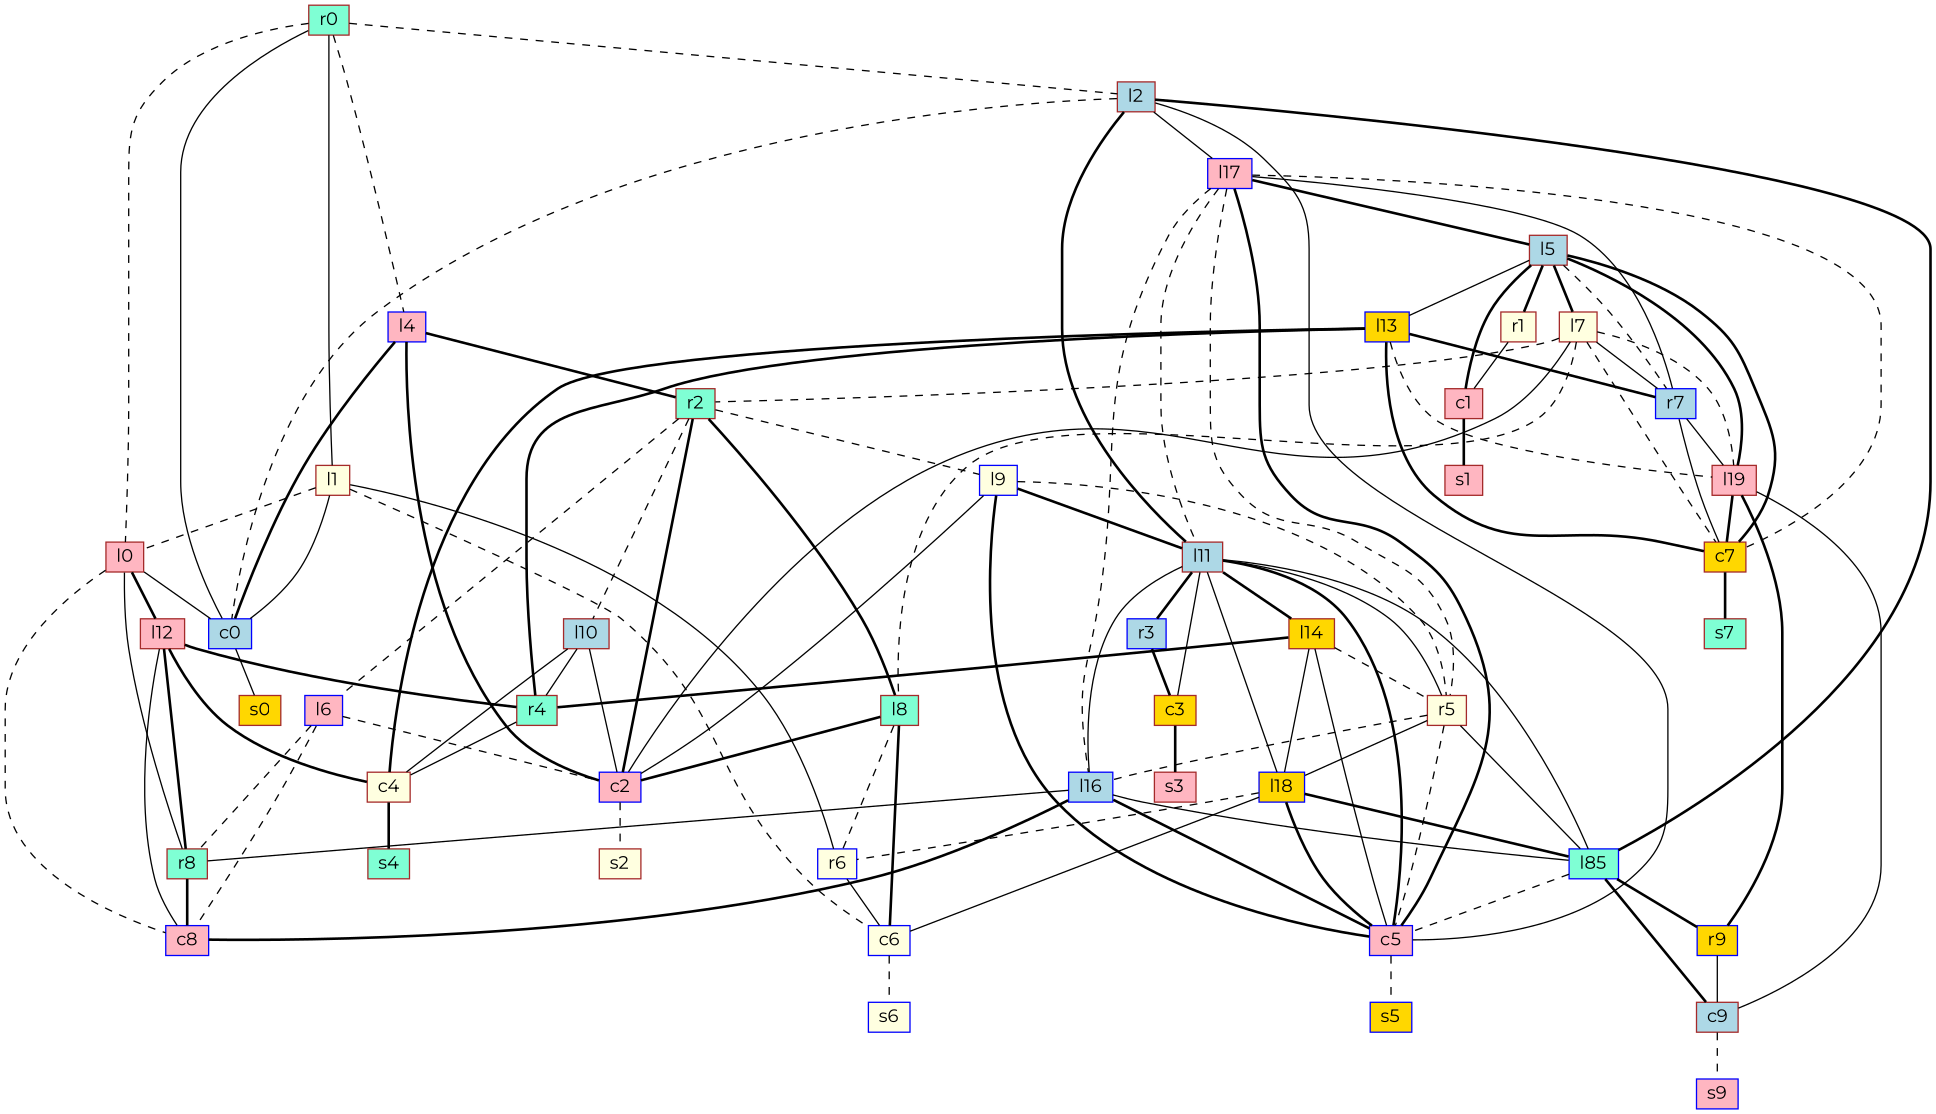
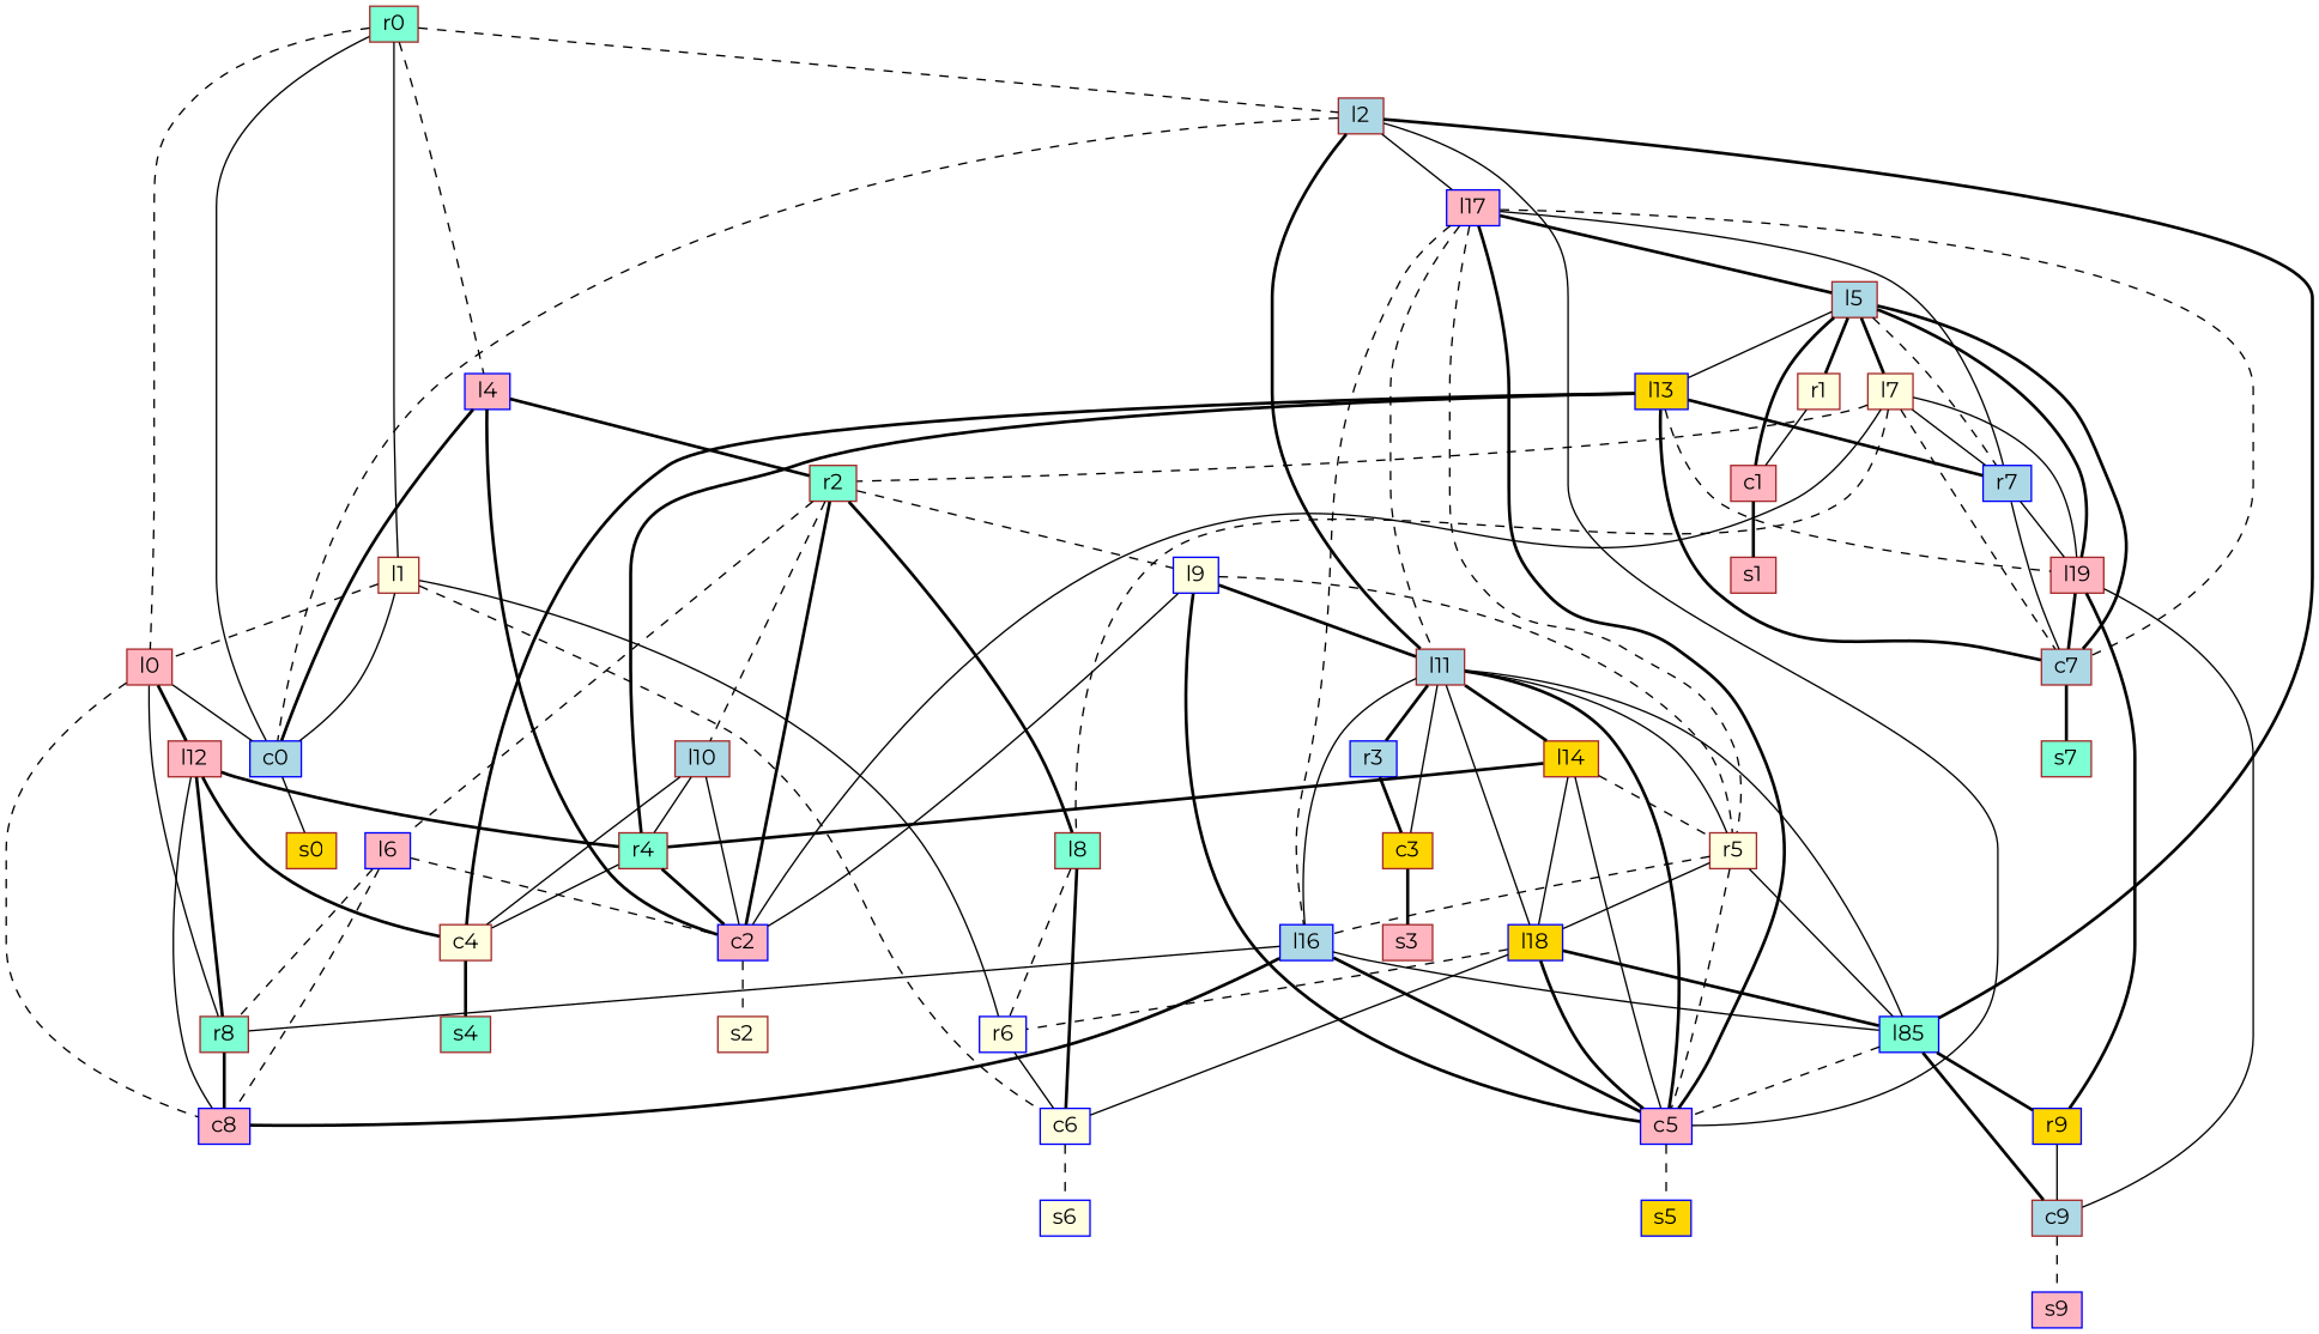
  graph {
    fontname=Montserrat
    node [color=brown fillcolor=lightpink fontname=Montserrat shape=box style=filled]
    edge [fontname=Montserrat style=bold]
    r0 [fillcolor=aquamarine height=.3 width=.3]
    l2 [fillcolor=lightblue height=.3 width=.3]
    l4 [color=blue height=.3 width=.3]
    l0 [height=.3 width=.3]
    l1 [fillcolor=lightyellow height=.3 width=.3]
    c0 [color=blue fillcolor=lightblue height=.3 width=.3]
    l17 [color=blue height=.3 width=.3]
    l11 [fillcolor=lightblue height=.3 width=.3]
    n9 [color=blue fillcolor=aquamarine height=.3 label=l85 width=.3]
    c5 [color=blue height=.3 width=.3]
    r2 [fillcolor=aquamarine height=.3 width=.3]
    c2 [color=blue height=.3 width=.3]
    l12 [height=.3 width=.3]
    r8 [fillcolor=aquamarine height=.3 width=.3]
    c8 [color=blue height=.3 width=.3]
    r6 [color=blue fillcolor=lightyellow height=.3 width=.3]
    c6 [color=blue fillcolor=lightyellow height=.3 width=.3]
    s0 [fillcolor=gold height=.3 width=.3]
    r5 [fillcolor=lightyellow height=.3 width=.3]
    l5 [fillcolor=lightblue height=.3 width=.3]
    r7 [color=blue fillcolor=lightblue height=.3 width=.3]
-   c7 [fillcolor=gold height=.3 width=.3]
+   c7 [fillcolor=lightblue height=.3 width=.3]
    l16 [color=blue fillcolor=lightblue height=.3 width=.3]
    r3 [color=blue fillcolor=lightblue height=.3 width=.3]
    c3 [fillcolor=gold height=.3 width=.3]
    l14 [fillcolor=gold height=.3 width=.3]
    l18 [color=blue fillcolor=gold height=.3 width=.3]
    r9 [color=blue fillcolor=gold height=.3 width=.3]
    c9 [fillcolor=lightblue height=.3 width=.3]
    s5 [color=blue fillcolor=gold height=.3 width=.3]
    r1 [fillcolor=lightyellow height=.3 width=.3]
    c1 [height=.3 width=.3]
    l7 [fillcolor=lightyellow height=.3 width=.3]
    l13 [color=blue fillcolor=gold height=.3 width=.3]
    l19 [height=.3 width=.3]
    s7 [fillcolor=aquamarine height=.3 width=.3]
    s1 [height=.3 width=.3]
    l8 [fillcolor=aquamarine height=.3 width=.3]
    r4 [fillcolor=aquamarine height=.3 width=.3]
    c4 [fillcolor=lightyellow height=.3 width=.3]
    l9 [color=blue fillcolor=lightyellow height=.3 width=.3]
    l10 [fillcolor=lightblue height=.3 width=.3]
    l6 [color=blue height=.3 width=.3]
    s2 [fillcolor=lightyellow height=.3 width=.3]
    s3 [height=.3 width=.3]
    s4 [fillcolor=aquamarine height=.3 width=.3]
    s6 [color=blue fillcolor=lightyellow height=.3 width=.3]
    s9 [color=blue height=.3 width=.3]
    r0 -- l2 [style=dashed]
    r0 -- l4 [style=dashed]
    r0 -- l0 [style=dashed]
    r0 -- l1 [style=solid]
    r0 -- c0 [style=solid]
    l2 -- c0 [style=dashed]
    l2 -- l17 [style=solid]
    l2 -- l11
    l2 -- n9
    l2 -- c5 [style=solid]
    l4 -- c0
    l4 -- r2
    l4 -- c2
    l0 -- c0 [style=solid]
    l0 -- l12
    l0 -- r8 [style=solid]
    l0 -- c8 [style=dashed]
    l1 -- l0 [style=dashed]
    l1 -- c0 [style=solid]
    l1 -- r6 [style=solid]
    l1 -- c6 [style=dashed]
    c0 -- s0 [style=solid]
    l17 -- l11 [style=dashed]
    l17 -- c5
    l17 -- r5 [style=dashed]
    l17 -- l5
    l17 -- r7 [style=solid]
    l17 -- c7 [style=dashed]
    l17 -- l16 [style=dashed]
    l11 -- n9 [style=solid]
    l11 -- c5
    l11 -- r5 [style=solid]
    l11 -- l16 [style=solid]
    l11 -- r3
    l11 -- c3 [style=solid]
    l11 -- l14
    l11 -- l18 [style=solid]
    n9 -- c5 [style=dashed]
    n9 -- r9
    n9 -- c9
    c5 -- s5 [style=dashed]
    r2 -- c2
    r2 -- l8
    r2 -- l9 [style=dashed]
    r2 -- l10 [style=dashed]
    r2 -- l6 [style=dashed]
    c2 -- s2 [style=dashed]
    l12 -- r8
    l12 -- c8 [style=solid]
    l12 -- r4
    l12 -- c4
    r8 -- c8
    r6 -- c6 [style=solid]
    c6 -- s6 [style=dashed]
    r5 -- n9 [style=solid]
    r5 -- c5 [style=dashed]
    r5 -- l16 [style=dashed]
    r5 -- l18 [style=solid]
    l5 -- r7 [style=dashed]
    l5 -- c7
    l5 -- r1
    l5 -- c1
    l5 -- l7
    l5 -- l13 [style=solid]
    l5 -- l19
    r7 -- c7 [style=solid]
    r7 -- l19 [style=solid]
    c7 -- s7
    l16 -- n9 [style=solid]
    l16 -- c5
    l16 -- r8 [style=solid]
    l16 -- c8
    r3 -- c3
    c3 -- s3
    l14 -- c5 [style=solid]
    l14 -- r5 [style=dashed]
    l14 -- l18 [style=solid]
    l14 -- r4
    l18 -- n9
    l18 -- c5
    l18 -- r6 [style=dashed]
    l18 -- c6 [style=solid]
    r9 -- c9 [style=solid]
    c9 -- s9 [style=dashed]
    r1 -- c1 [style=solid]
    c1 -- s1
    l7 -- r2 [style=dashed]
    l7 -- c2 [style=solid]
    l7 -- r7 [style=solid]
    l7 -- c7 [style=dashed]
-   l7 -- l19 [style=dashed]
+   l7 -- l19 [style=solid]
    l7 -- l8 [style=dashed]
    l13 -- r7
    l13 -- c7
    l13 -- l19 [style=dashed]
    l13 -- r4
    l13 -- c4
    l19 -- c7
    l19 -- r9
    l19 -- c9 [style=solid]
-   l8 -- c2
+   r4 -- c2
    l8 -- r6 [style=dashed]
    l8 -- c6
    r4 -- c4 [style=solid]
    c4 -- s4
    l9 -- l11
    l9 -- c5
    l9 -- c2 [style=solid]
    l9 -- r5 [style=dashed]
    l10 -- c2 [style=solid]
    l10 -- r4 [style=solid]
    l10 -- c4 [style=solid]
    l6 -- c2 [style=dashed]
    l6 -- r8 [style=dashed]
    l6 -- c8 [style=dashed]
  }
